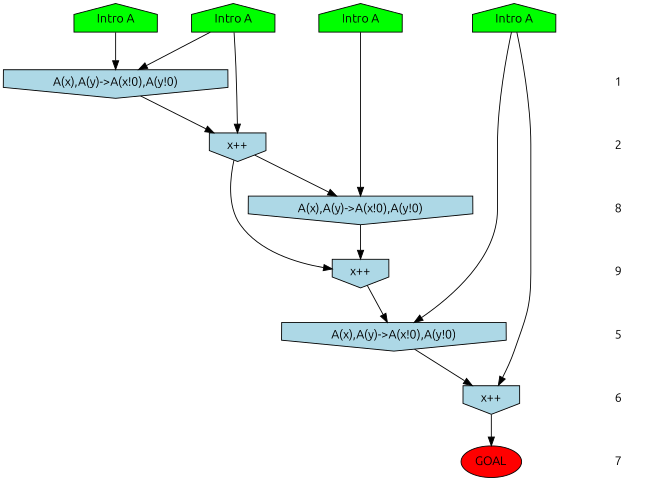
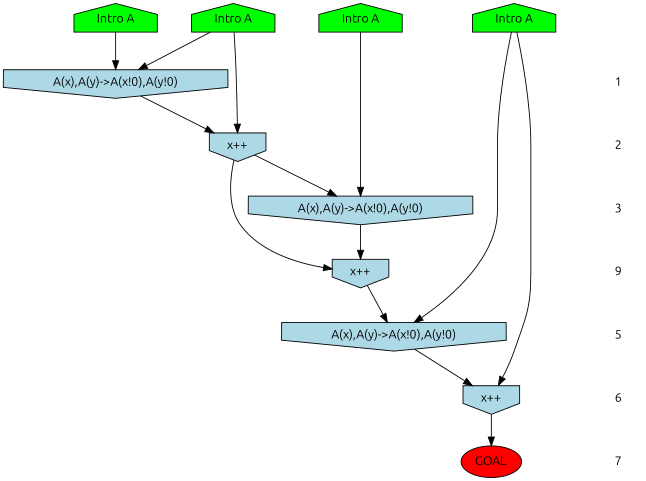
  digraph {
    fontname=Ubuntu
    ranksep=.5
    node [fontname=Ubuntu shape=plaintext style=filled]
    edge [fontname=Ubuntu]
    n1 [fillcolor=green label="Intro A" shape=house]
    n2 [fillcolor=green label="Intro A" shape=house]
    n3 [fillcolor=green label="Intro A" shape=house]
    n4 [fillcolor=green label="Intro A" shape=house]
    1 [style=""]
    n6 [fillcolor=lightblue label="A(x),A(y)->A(x!0),A(y!0)" shape=invhouse]
    2 [style=""]
    n8 [fillcolor=lightblue label="x++" shape=invhouse]
-   3 [label=8 style=""]
+   3 [style=""]
    n10 [fillcolor=lightblue label="A(x),A(y)->A(x!0),A(y!0)" shape=invhouse]
    n11 [label=9 style=""]
    n12 [fillcolor=lightblue label="x++" shape=invhouse]
    5 [style=""]
    n14 [fillcolor=lightblue label="A(x),A(y)->A(x!0),A(y!0)" shape=invhouse]
    6 [style=""]
    n16 [fillcolor=lightblue label="x++" shape=invhouse]
    7 [style=""]
    n18 [fillcolor=red label=GOAL shape=""]
    subgraph sub_1 {
      rank=same
      n1
      n2
      n3
      n4
    }
    subgraph sub_2 {
      rank=same
      1
      n6
    }
    subgraph sub_3 {
      rank=same
      2
      n8
    }
    subgraph sub_4 {
      rank=same
      3
      n10
    }
    subgraph sub_5 {
      rank=same
      n11
      n12
    }
    subgraph sub_6 {
      rank=same
      5
      n14
    }
    subgraph sub_7 {
      rank=same
      6
      n16
    }
    subgraph sub_8 {
      rank=same
      7
      n18
    }
    n1 -> n6
    n1 -> n8
    n2 -> n10
    n3 -> n14
    n3 -> n16
    n4 -> n6
    1 -> 2 [style=invis]
    n6 -> n8
    2 -> 3 [style=invis]
    n8 -> n10
    n8 -> n12
    3 -> n11 [style=invis]
    n10 -> n12
    n11 -> 5 [style=invis]
    n12 -> n14
    5 -> 6 [style=invis]
    n14 -> n16
    6 -> 7 [style=invis]
    n16 -> n18
  }
